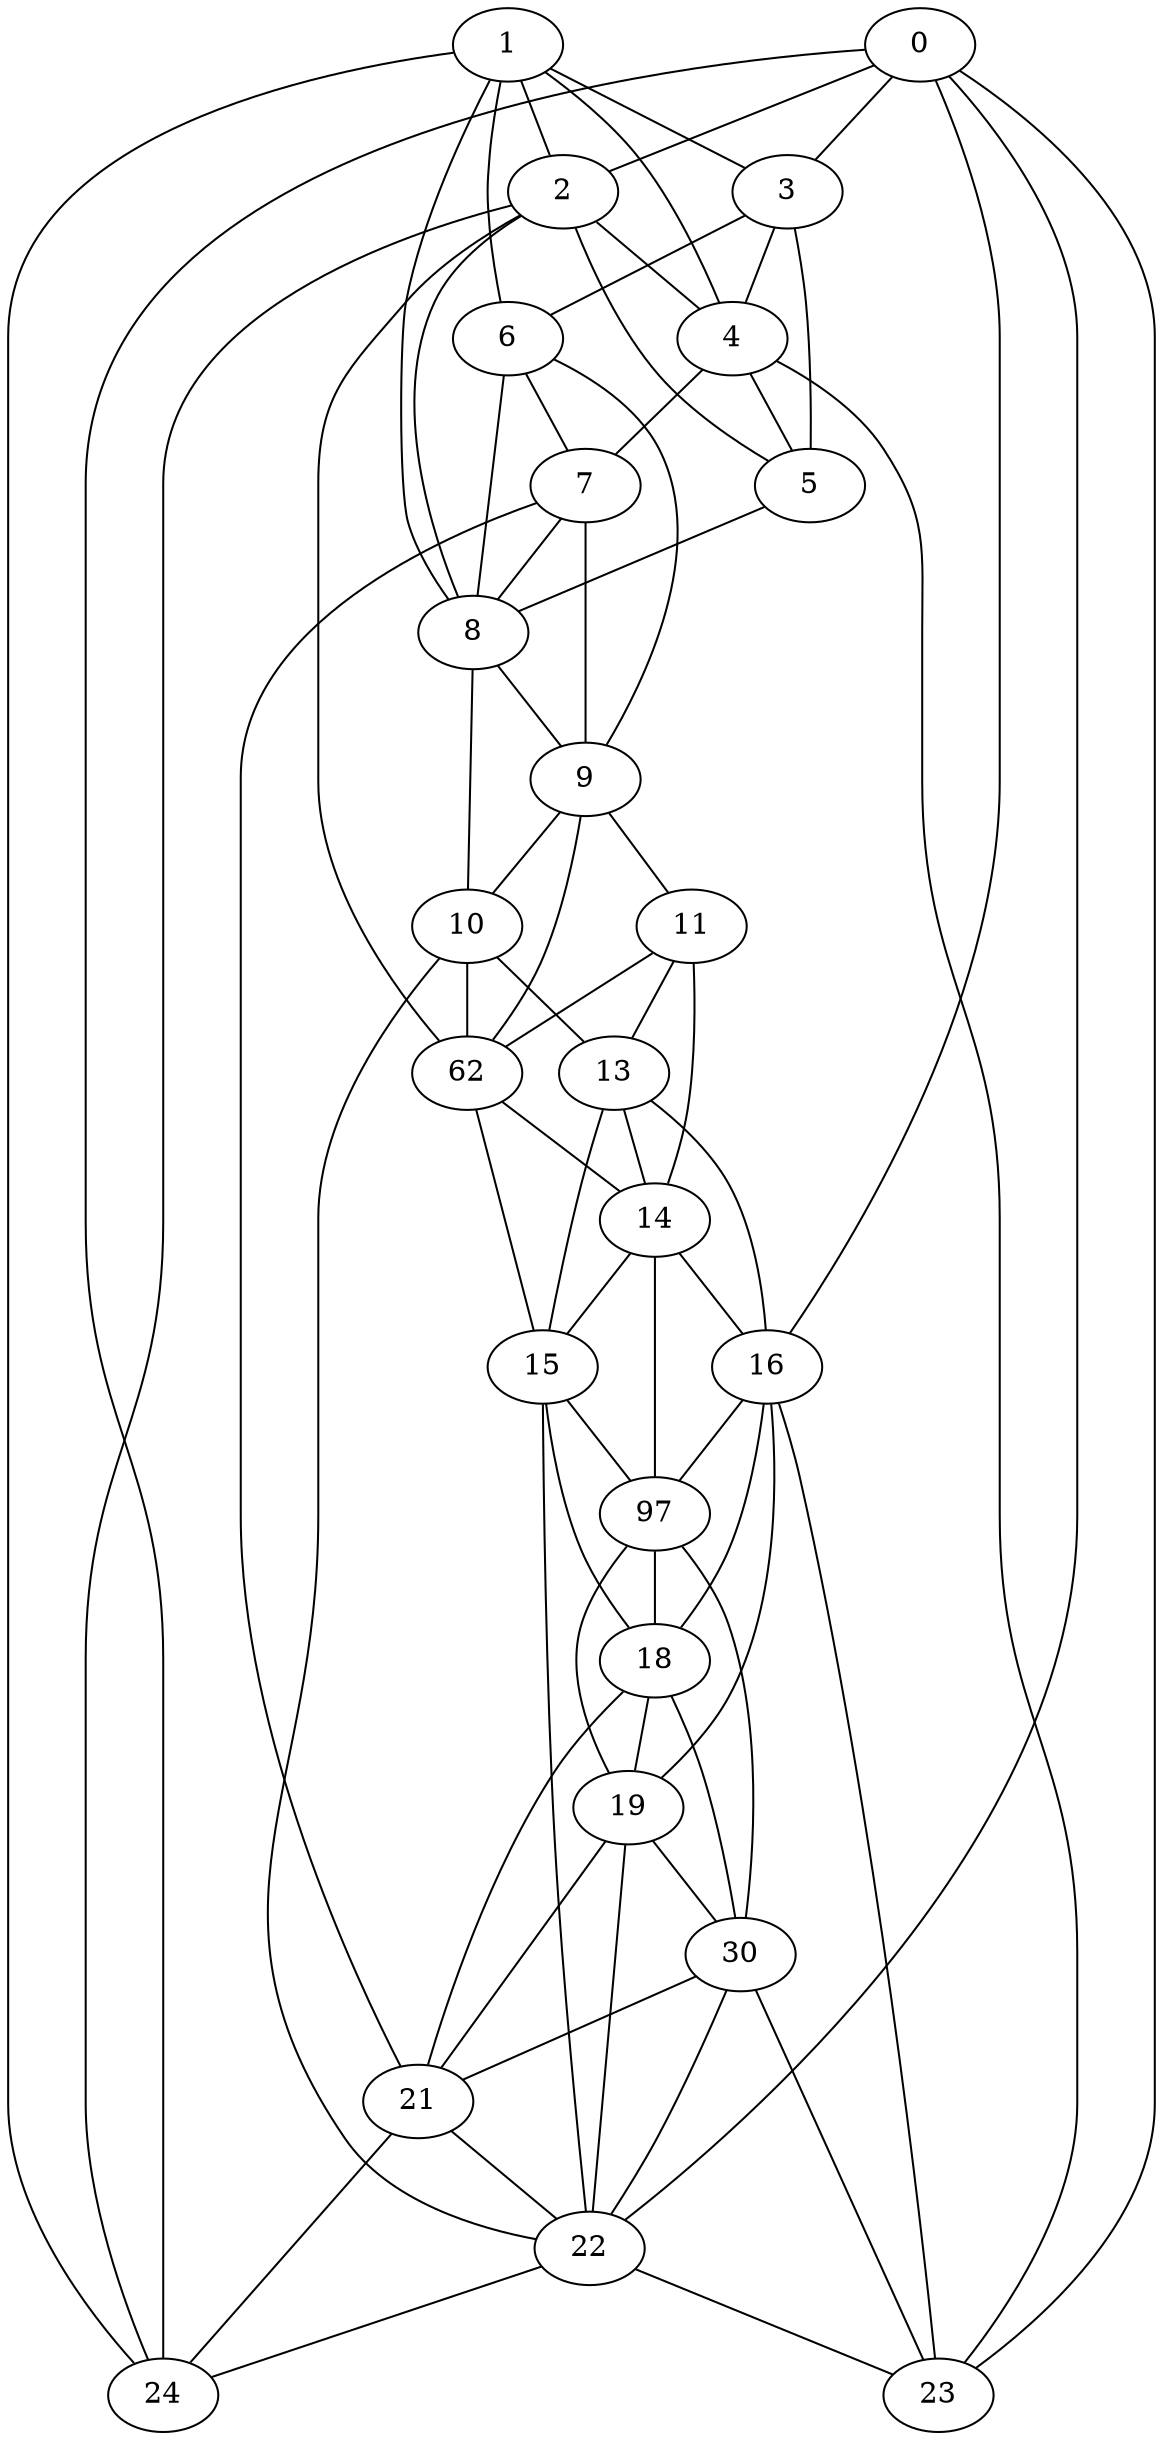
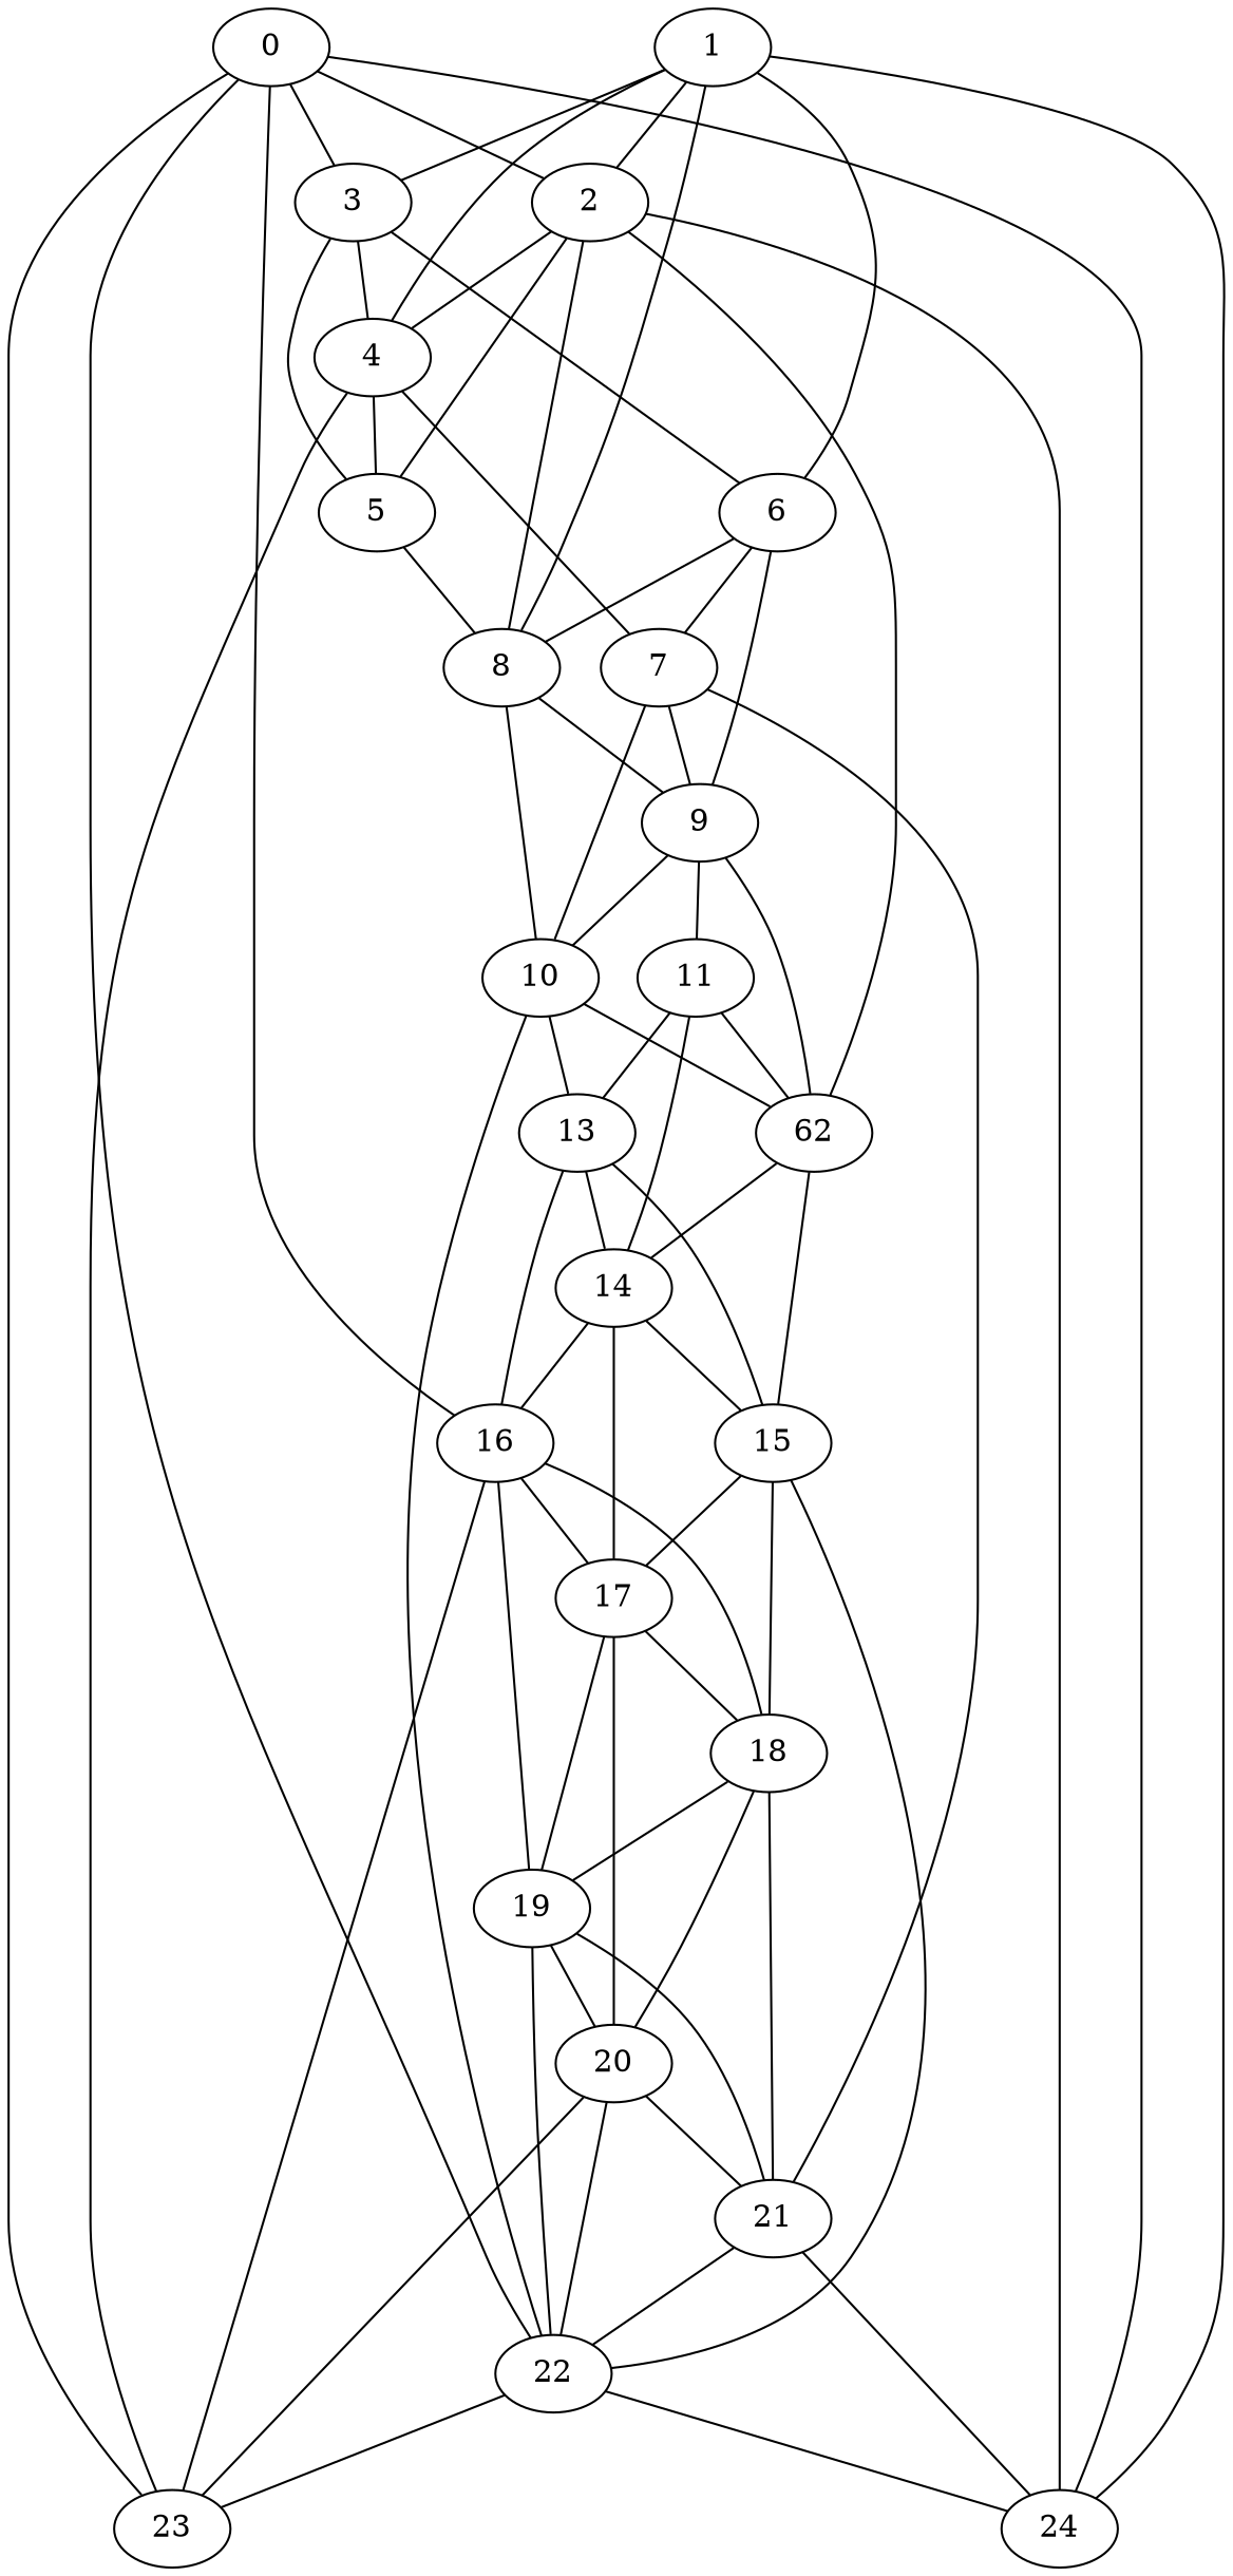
  strict graph {
    edge [is_available=True prob=1.0]
    0
    2
    3
    16
    22
    23
    24
    4
    8
    5
    n11 [label=62]
    6
-   17 [label=97]
+   17
    18
    19
    1
    7
    9
    10
    14
    15
    21
    11
    13
-   20 [label=30]
+   20
    0 -- 2 [prob=0.340686881582]
    0 -- 3 [prob=0.136774264319]
    0 -- 16 [prob=0.799609321497]
    0 -- 22 [prob=0.867486663966]
    0 -- 23 [prob=0.756276969126]
    0 -- 24 [prob=0.962618194921]
    2 -- 24 [prob=0.864903461292]
    2 -- 4 [prob=0.255051988873]
    2 -- 8 [prob=0.458524748298]
    2 -- 5 [prob=0.524479568802]
    2 -- n11 [prob=0.849303130554]
    3 -- 4
    3 -- 5 [prob=0.746247799174]
    3 -- 6 [prob=0.880987702554]
    16 -- 23 [prob=0.967100746672]
    16 -- 17
    16 -- 18
    16 -- 19 [prob=0.670443259816]
    22 -- 23 [prob=0.0677056599449]
    22 -- 24
    4 -- 23 [prob=0.870206355687]
    4 -- 5 [prob=0.593731002]
    4 -- 7
    8 -- 9 [prob=0.513594942355]
    8 -- 10 [prob=0.97295354804]
    5 -- 8 [prob=0.41758107709]
    n11 -- 14
    n11 -- 15 [prob=0.786397313445]
    6 -- 8
    6 -- 7 [prob=0.968459922382]
    6 -- 9 [prob=0.277976440825]
    17 -- 18 [prob=0.563714169372]
    17 -- 19
    17 -- 20 [prob=0.792743578922]
    18 -- 19 [prob=0.505841335947]
    18 -- 21
    18 -- 20 [prob=0.456029728558]
    19 -- 22 [prob=0.539117404074]
    19 -- 21 [prob=0.402236236457]
    19 -- 20
    1 -- 2 [prob=0.252775048108]
    1 -- 3 [prob=0.152187291383]
    1 -- 24 [prob=0.146213016384]
    1 -- 4
    1 -- 8 [prob=0.266817172242]
    1 -- 6
-   7 -- 8
+   7 -- 10
    7 -- 9
    7 -- 21 [prob=0.839214544822]
    9 -- n11
    9 -- 10 [prob=0.911412234604]
    9 -- 11 [prob=0.27168997174]
    10 -- 22
    10 -- n11 [prob=0.0272734784391]
    10 -- 13 [prob=0.60305999513]
    14 -- 16
    14 -- 17
    14 -- 15 [prob=0.466446255717]
    15 -- 22
    15 -- 17 [prob=0.0728140770283]
    15 -- 18
    21 -- 22 [prob=0.0907538139619]
    21 -- 24
    11 -- n11 [prob=0.0601429098465]
    11 -- 14 [prob=0.216010298069]
    11 -- 13
    13 -- 16
    13 -- 14 [prob=0.692836612477]
    13 -- 15 [prob=0.605708701374]
    20 -- 22 [prob=0.227027873752]
    20 -- 23 [prob=0.523950797523]
    20 -- 21
  }
